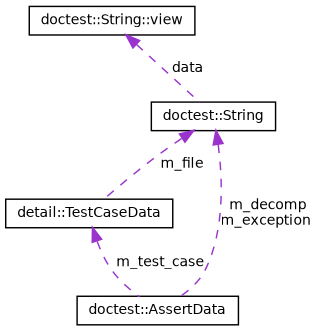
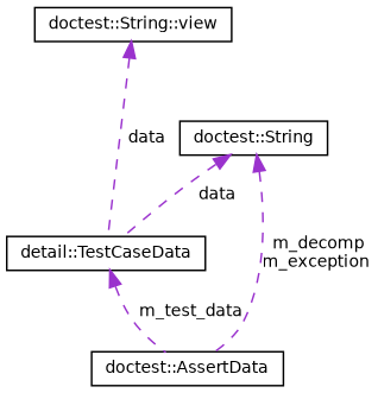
  digraph {
    node [color=black fillcolor=white fontname=Helvetica fontsize=10 shape=record style=filled]
    edge [color=darkorchid3 dir=back fontname=Helvetica fontsize=10 labelfontname=Helvetica labelfontsize=10 style=dashed]
    n1 [height=0.2 label="doctest::AssertData" width=0.4]
    n2 [height=0.2 label="detail::TestCaseData" width=0.4]
    n3 [height=0.2 label="doctest::String" width=0.4]
    n4 [height=0.2 label="doctest::String::view" width=0.4]
-   n2 -> n1 [label=" m_test_case"]
+   n2 -> n1 [label=" m_test_data"]
    n3 -> n1 [label=" m_decomp\nm_exception"]
-   n3 -> n2 [label=" m_file"]
-   n4 -> n3 [label=" data"]
+   n3 -> n2 [label=" data"]
+   n4 -> n2 [label=" data"]
  }
